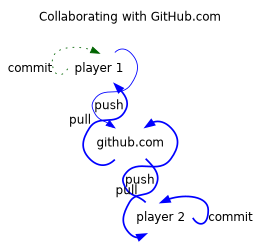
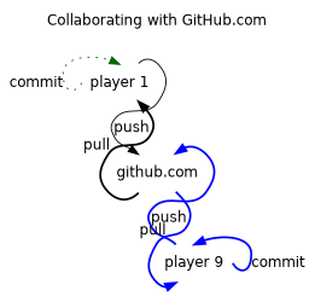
  digraph {
    fontname=helvetica
    label="Collaborating with GitHub.com"
    labelloc=t
    rankdir=TB
    node [color=purple fontname=helvetica shape=none]
    edge [color=blue fontname=helvetica headport=n style=bold tailport=ne]
    n1 [label="player 1"]
    n2 [label="github.com"]
-   n3 [color=deeppink label="player 2"]
+   n3 [color=deeppink label="player 9"]
    n1 -> n1 [color=darkgreen label=commit style=dotted tailport=w]
-   n1 -> n2 [headport=nw label=push style=solid]
-   n2 -> n1 [headport=se tailport=sw xlabel=pull]
+   n1 -> n2 [color=black headport=nw label=push style=solid]
+   n2 -> n1 [color=black headport=se tailport=sw xlabel=pull]
    n2 -> n3 [dir=back headport=nw label=push]
    n3 -> n2 [dir=back headport=se tailport=sw xlabel=pull]
    n3 -> n3 [label=commit tailport=e]
  }
